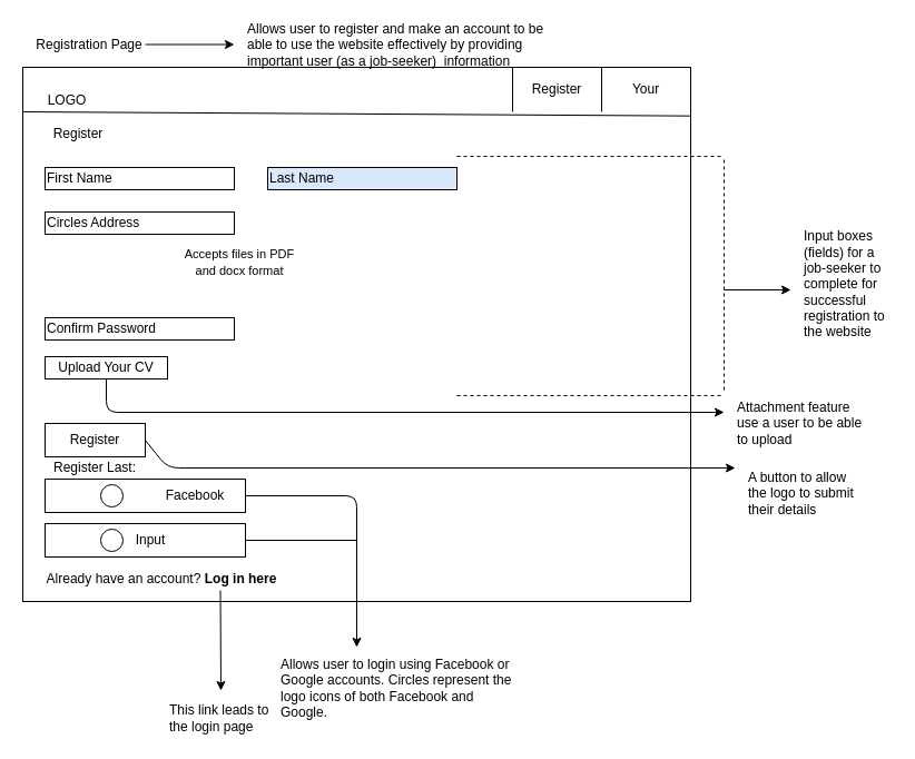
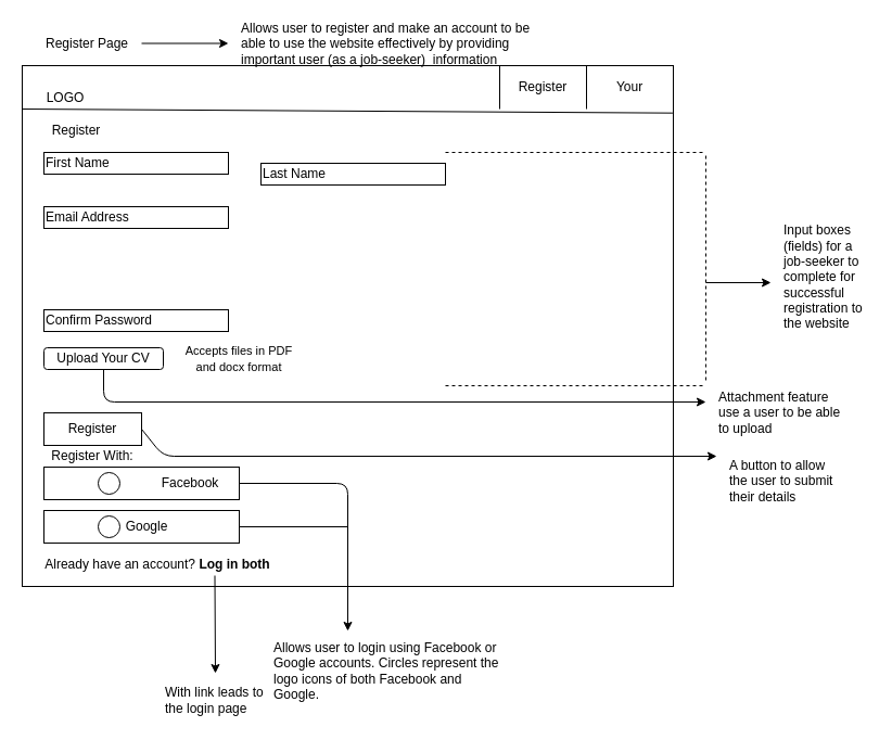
  <mxCell id="0" />
  <mxCell id="1" parent="0" />
  <mxCell id="2" value="" style="rounded=0;whiteSpace=wrap;html=1;" vertex="1" parent="1"><mxGeometry x="20" y="60" width="600" height="480" as="geometry" /></mxCell>
  <mxCell id="3" value="LOGO" style="text;html=1;strokeColor=none;fillColor=none;align=center;verticalAlign=middle;whiteSpace=wrap;rounded=0;" vertex="1" parent="1"><mxGeometry x="40" y="80" width="40" height="20" as="geometry" /></mxCell>
  <mxCell id="4" value="" style="endArrow=none;html=1;entryX=0.999;entryY=0.091;entryDx=0;entryDy=0;entryPerimeter=0;" edge="1" parent="1" target="2"><mxGeometry width="50" height="50" relative="1" as="geometry"><mxPoint x="20" y="100" as="sourcePoint" /><mxPoint x="580" y="100.32" as="targetPoint" /></mxGeometry></mxCell>
  <mxCell id="5" value="Register" style="text;html=1;strokeColor=none;fillColor=none;align=center;verticalAlign=middle;whiteSpace=wrap;rounded=0;" vertex="1" parent="1"><mxGeometry x="480" y="70" width="40" height="20" as="geometry" /></mxCell>
  <mxCell id="6" value="Your" style="text;html=1;strokeColor=none;fillColor=none;align=center;verticalAlign=middle;whiteSpace=wrap;rounded=0;" vertex="1" parent="1"><mxGeometry x="560" y="70" width="40" height="20" as="geometry" /></mxCell>
  <mxCell id="7" value="" style="endArrow=none;html=1;" edge="1" parent="1"><mxGeometry width="50" height="50" relative="1" as="geometry"><mxPoint x="460" y="100" as="sourcePoint" /><mxPoint x="460" y="60" as="targetPoint" /></mxGeometry></mxCell>
  <mxCell id="8" value="" style="endArrow=none;html=1;" edge="1" parent="1"><mxGeometry width="50" height="50" relative="1" as="geometry"><mxPoint x="540" y="100" as="sourcePoint" /><mxPoint x="540" y="60" as="targetPoint" /></mxGeometry></mxCell>
  <mxCell id="9" value="Register" style="text;html=1;strokeColor=none;fillColor=none;align=center;verticalAlign=middle;whiteSpace=wrap;rounded=0;" vertex="1" parent="1"><mxGeometry x="40" y="110" width="60" height="20" as="geometry" /></mxCell>
- <mxCell id="10" value="First Name" style="rounded=0;whiteSpace=wrap;html=1;align=left;" vertex="1" parent="1"><mxGeometry x="40" y="150" width="170" height="20" as="geometry" /></mxCell>
- <mxCell id="11" value="Last Name" style="rounded=0;whiteSpace=wrap;html=1;align=left;fillColor=#dae8fc;" vertex="1" parent="1"><mxGeometry x="240" y="150" width="170" height="20" as="geometry" /></mxCell>
- <mxCell id="12" value="Upload Your CV" style="rounded=0;whiteSpace=wrap;html=1;" vertex="1" parent="1"><mxGeometry x="40" y="320" width="110" height="20" as="geometry" /></mxCell>
- <mxCell id="13" value="Circles Address" style="rounded=0;whiteSpace=wrap;html=1;align=left;" vertex="1" parent="1"><mxGeometry x="40" y="190" width="170" height="20" as="geometry" /></mxCell>
+ <mxCell id="10" value="First Name" style="rounded=0;whiteSpace=wrap;html=1;align=left;" vertex="1" parent="1"><mxGeometry x="40" y="140" width="170" height="20" as="geometry" /></mxCell>
+ <mxCell id="11" value="Last Name" style="rounded=0;whiteSpace=wrap;html=1;align=left;" vertex="1" parent="1"><mxGeometry x="240" y="150" width="170" height="20" as="geometry" /></mxCell>
+ <mxCell id="12" value="Upload Your CV" style="whiteSpace=wrap;html=1;rounded=1;" vertex="1" parent="1"><mxGeometry x="40" y="320" width="110" height="20" as="geometry" /></mxCell>
+ <mxCell id="13" value="Email Address" style="rounded=0;whiteSpace=wrap;html=1;align=left;" vertex="1" parent="1"><mxGeometry x="40" y="190" width="170" height="20" as="geometry" /></mxCell>
  <mxCell id="14" value="Confirm Password" style="rounded=0;whiteSpace=wrap;html=1;align=left;" vertex="1" parent="1"><mxGeometry x="40" y="285" width="170" height="20" as="geometry" /></mxCell>
- <mxCell id="15" value="&lt;font style=&quot;font-size: 11px&quot;&gt;Accepts files in PDF and docx format&lt;/font&gt;" style="text;html=1;strokeColor=none;fillColor=none;align=center;verticalAlign=middle;whiteSpace=wrap;rounded=0;" vertex="1" parent="1"><mxGeometry x="155" y="225" width="120" height="20" as="geometry" /></mxCell>
+ <mxCell id="15" value="&lt;font style=&quot;font-size: 11px&quot;&gt;Accepts files in PDF and docx format&lt;/font&gt;" style="text;html=1;strokeColor=none;fillColor=none;align=center;verticalAlign=middle;whiteSpace=wrap;rounded=0;" vertex="1" parent="1"><mxGeometry x="160" y="320" width="120" height="20" as="geometry" /></mxCell>
  <mxCell id="16" value="Register" style="rounded=0;whiteSpace=wrap;html=1;" vertex="1" parent="1"><mxGeometry x="40" y="380" width="90" height="30" as="geometry" /></mxCell>
- <mxCell id="17" value="Register Last:" style="text;html=1;strokeColor=none;fillColor=none;align=center;verticalAlign=middle;whiteSpace=wrap;rounded=0;" vertex="1" parent="1"><mxGeometry x="40" y="410" width="90" height="20" as="geometry" /></mxCell>
+ <mxCell id="17" value="Register With:" style="text;html=1;strokeColor=none;fillColor=none;align=center;verticalAlign=middle;whiteSpace=wrap;rounded=0;" vertex="1" parent="1"><mxGeometry x="40" y="410" width="90" height="20" as="geometry" /></mxCell>
  <mxCell id="18" value="" style="rounded=0;whiteSpace=wrap;html=1;" vertex="1" parent="1"><mxGeometry x="40" y="470" width="180" height="30" as="geometry" /></mxCell>
  <mxCell id="19" value="" style="rounded=0;whiteSpace=wrap;html=1;" vertex="1" parent="1"><mxGeometry x="40" y="430" width="180" height="30" as="geometry" /></mxCell>
  <mxCell id="20" value="" style="ellipse;whiteSpace=wrap;html=1;aspect=fixed;" vertex="1" parent="1"><mxGeometry x="90" y="435" width="20" height="20" as="geometry" /></mxCell>
  <mxCell id="21" value="" style="ellipse;whiteSpace=wrap;html=1;aspect=fixed;" vertex="1" parent="1"><mxGeometry x="90" y="475" width="20" height="20" as="geometry" /></mxCell>
  <mxCell id="22" value="Facebook" style="text;html=1;strokeColor=none;fillColor=none;align=center;verticalAlign=middle;whiteSpace=wrap;rounded=0;" vertex="1" parent="1"><mxGeometry x="145" y="435" width="60" height="20" as="geometry" /></mxCell>
- <mxCell id="23" value="Input" style="text;html=1;strokeColor=none;fillColor=none;align=center;verticalAlign=middle;whiteSpace=wrap;rounded=0;" vertex="1" parent="1"><mxGeometry x="110" y="475" width="50" height="20" as="geometry" /></mxCell>
- <mxCell id="24" value="Already have an account? &lt;b&gt;Log in here&lt;/b&gt;" style="text;html=1;strokeColor=none;fillColor=none;align=center;verticalAlign=middle;whiteSpace=wrap;rounded=0;" vertex="1" parent="1"><mxGeometry x="40" y="510" width="210" height="20" as="geometry" /></mxCell>
+ <mxCell id="23" value="Google" style="text;html=1;strokeColor=none;fillColor=none;align=center;verticalAlign=middle;whiteSpace=wrap;rounded=0;" vertex="1" parent="1"><mxGeometry x="110" y="475" width="50" height="20" as="geometry" /></mxCell>
+ <mxCell id="24" value="Already have an account? &lt;b&gt;Log in both&lt;/b&gt;" style="text;html=1;strokeColor=none;fillColor=none;align=center;verticalAlign=middle;whiteSpace=wrap;rounded=0;" vertex="1" parent="1"><mxGeometry x="40" y="510" width="210" height="20" as="geometry" /></mxCell>
  <mxCell id="25" value="Allows user to register and make an account to be able to use the website effectively by providing important user (as a job-seeker)&amp;nbsp; information&amp;nbsp;" style="text;html=1;strokeColor=none;fillColor=none;align=left;verticalAlign=middle;whiteSpace=wrap;rounded=0;" vertex="1" parent="1"><mxGeometry x="220" width="290" height="40" as="geometry" y="20" /></mxCell>
- <mxCell id="26" value="Registration Page" style="text;html=1;strokeColor=none;fillColor=none;align=center;verticalAlign=middle;whiteSpace=wrap;rounded=0;" vertex="1" parent="1"><mxGeometry x="20" y="30" width="120" height="20" as="geometry" /></mxCell>
+ <mxCell id="26" value="Register Page" style="text;html=1;strokeColor=none;fillColor=none;align=center;verticalAlign=middle;whiteSpace=wrap;rounded=0;" vertex="1" parent="1"><mxGeometry x="20" y="30" width="120" height="20" as="geometry" /></mxCell>
  <mxCell id="27" value="" style="endArrow=classic;html=1;entryX=0;entryY=0.5;entryDx=0;entryDy=0;" edge="1" parent="1"><mxGeometry width="50" height="50" relative="1" as="geometry"><mxPoint x="130" y="39.5" as="sourcePoint" /><mxPoint x="210" y="39.5" as="targetPoint" /></mxGeometry></mxCell>
- <mxCell id="28" value="This link leads to the login page" style="text;html=1;strokeColor=none;fillColor=none;align=left;verticalAlign=middle;whiteSpace=wrap;rounded=0;" vertex="1" parent="1"><mxGeometry x="150" y="630" width="100" height="30" as="geometry" /></mxCell>
+ <mxCell id="28" value="With link leads to the login page" style="text;html=1;strokeColor=none;fillColor=none;align=left;verticalAlign=middle;whiteSpace=wrap;rounded=0;" vertex="1" parent="1"><mxGeometry x="150" y="630" width="100" height="30" as="geometry" /></mxCell>
  <mxCell id="29" value="" style="endArrow=classic;html=1;exitX=0.75;exitY=1;exitDx=0;exitDy=0;" edge="1" parent="1" source="24"><mxGeometry width="50" height="50" relative="1" as="geometry"><mxPoint x="190" y="560" as="sourcePoint" /><mxPoint x="198" y="620" as="targetPoint" /><Array as="points" /></mxGeometry></mxCell>
  <mxCell id="30" value="" style="endArrow=classic;html=1;exitX=1;exitY=0.5;exitDx=0;exitDy=0;" edge="1" parent="1" source="19"><mxGeometry width="50" height="50" relative="1" as="geometry"><mxPoint x="230" y="460" as="sourcePoint" /><mxPoint x="320" y="581" as="targetPoint" /><Array as="points"><mxPoint x="320" y="445" /></Array></mxGeometry></mxCell>
  <mxCell id="31" value="" style="endArrow=none;html=1;" edge="1" parent="1"><mxGeometry width="50" height="50" relative="1" as="geometry"><mxPoint x="220" y="485" as="sourcePoint" /><mxPoint x="320" y="485" as="targetPoint" /></mxGeometry></mxCell>
  <mxCell id="32" value="Allows user to login using Facebook or Google accounts. Circles represent the logo icons of both Facebook and Google." style="text;html=1;strokeColor=none;fillColor=none;align=left;verticalAlign=middle;whiteSpace=wrap;rounded=0;" vertex="1" parent="1"><mxGeometry x="250" y="575" width="210" height="85" as="geometry" /></mxCell>
  <mxCell id="33" value="" style="endArrow=none;dashed=1;html=1;" edge="1" parent="1"><mxGeometry width="50" height="50" relative="1" as="geometry"><mxPoint x="410" y="140" as="sourcePoint" /><mxPoint x="650" y="140" as="targetPoint" /></mxGeometry></mxCell>
  <mxCell id="34" value="" style="endArrow=none;dashed=1;html=1;" edge="1" parent="1"><mxGeometry width="50" height="50" relative="1" as="geometry"><mxPoint x="410" y="355" as="sourcePoint" /><mxPoint x="650" y="355" as="targetPoint" /></mxGeometry></mxCell>
  <mxCell id="35" value="" style="endArrow=none;dashed=1;html=1;" edge="1" parent="1"><mxGeometry width="50" height="50" relative="1" as="geometry"><mxPoint x="650" y="350" as="sourcePoint" /><mxPoint x="650" y="140" as="targetPoint" /></mxGeometry></mxCell>
  <mxCell id="36" value="" style="endArrow=classic;html=1;" edge="1" parent="1"><mxGeometry width="50" height="50" relative="1" as="geometry"><mxPoint x="650" y="260" as="sourcePoint" /><mxPoint x="710" y="260" as="targetPoint" /></mxGeometry></mxCell>
  <mxCell id="37" value="Input boxes (fields) for a job-seeker to complete for successful registration to the website" style="text;html=1;strokeColor=none;fillColor=none;align=left;verticalAlign=middle;whiteSpace=wrap;rounded=0;" vertex="1" parent="1"><mxGeometry x="720" y="210" width="80" height="90" as="geometry" /></mxCell>
  <mxCell id="38" value="" style="endArrow=classic;html=1;exitX=0.5;exitY=1;exitDx=0;exitDy=0;" edge="1" parent="1" source="12"><mxGeometry width="50" height="50" relative="1" as="geometry"><mxPoint x="160" y="400" as="sourcePoint" /><mxPoint x="650" y="370" as="targetPoint" /><Array as="points"><mxPoint x="95" y="370" /></Array></mxGeometry></mxCell>
  <mxCell id="39" value="Attachment feature use a user to be able to upload" style="text;html=1;strokeColor=none;fillColor=none;align=left;verticalAlign=middle;whiteSpace=wrap;rounded=0;" vertex="1" parent="1"><mxGeometry x="660" y="360" width="120" height="40" as="geometry" /></mxCell>
  <mxCell id="40" value="" style="endArrow=classic;html=1;" edge="1" parent="1"><mxGeometry width="50" height="50" relative="1" as="geometry"><mxPoint x="130" y="395" as="sourcePoint" /><mxPoint x="660" y="420" as="targetPoint" /><Array as="points"><mxPoint x="150" y="420" /></Array></mxGeometry></mxCell>
- <mxCell id="41" value="A button to allow the logo to submit their details" style="text;html=1;strokeColor=none;fillColor=none;align=left;verticalAlign=middle;whiteSpace=wrap;rounded=0;" vertex="1" parent="1"><mxGeometry x="670" y="415" width="110" height="55" as="geometry" /></mxCell>
+ <mxCell id="41" value="A button to allow the user to submit their details" style="text;html=1;strokeColor=none;fillColor=none;align=left;verticalAlign=middle;whiteSpace=wrap;rounded=0;" vertex="1" parent="1"><mxGeometry x="670" y="415" width="110" height="55" as="geometry" /></mxCell>
